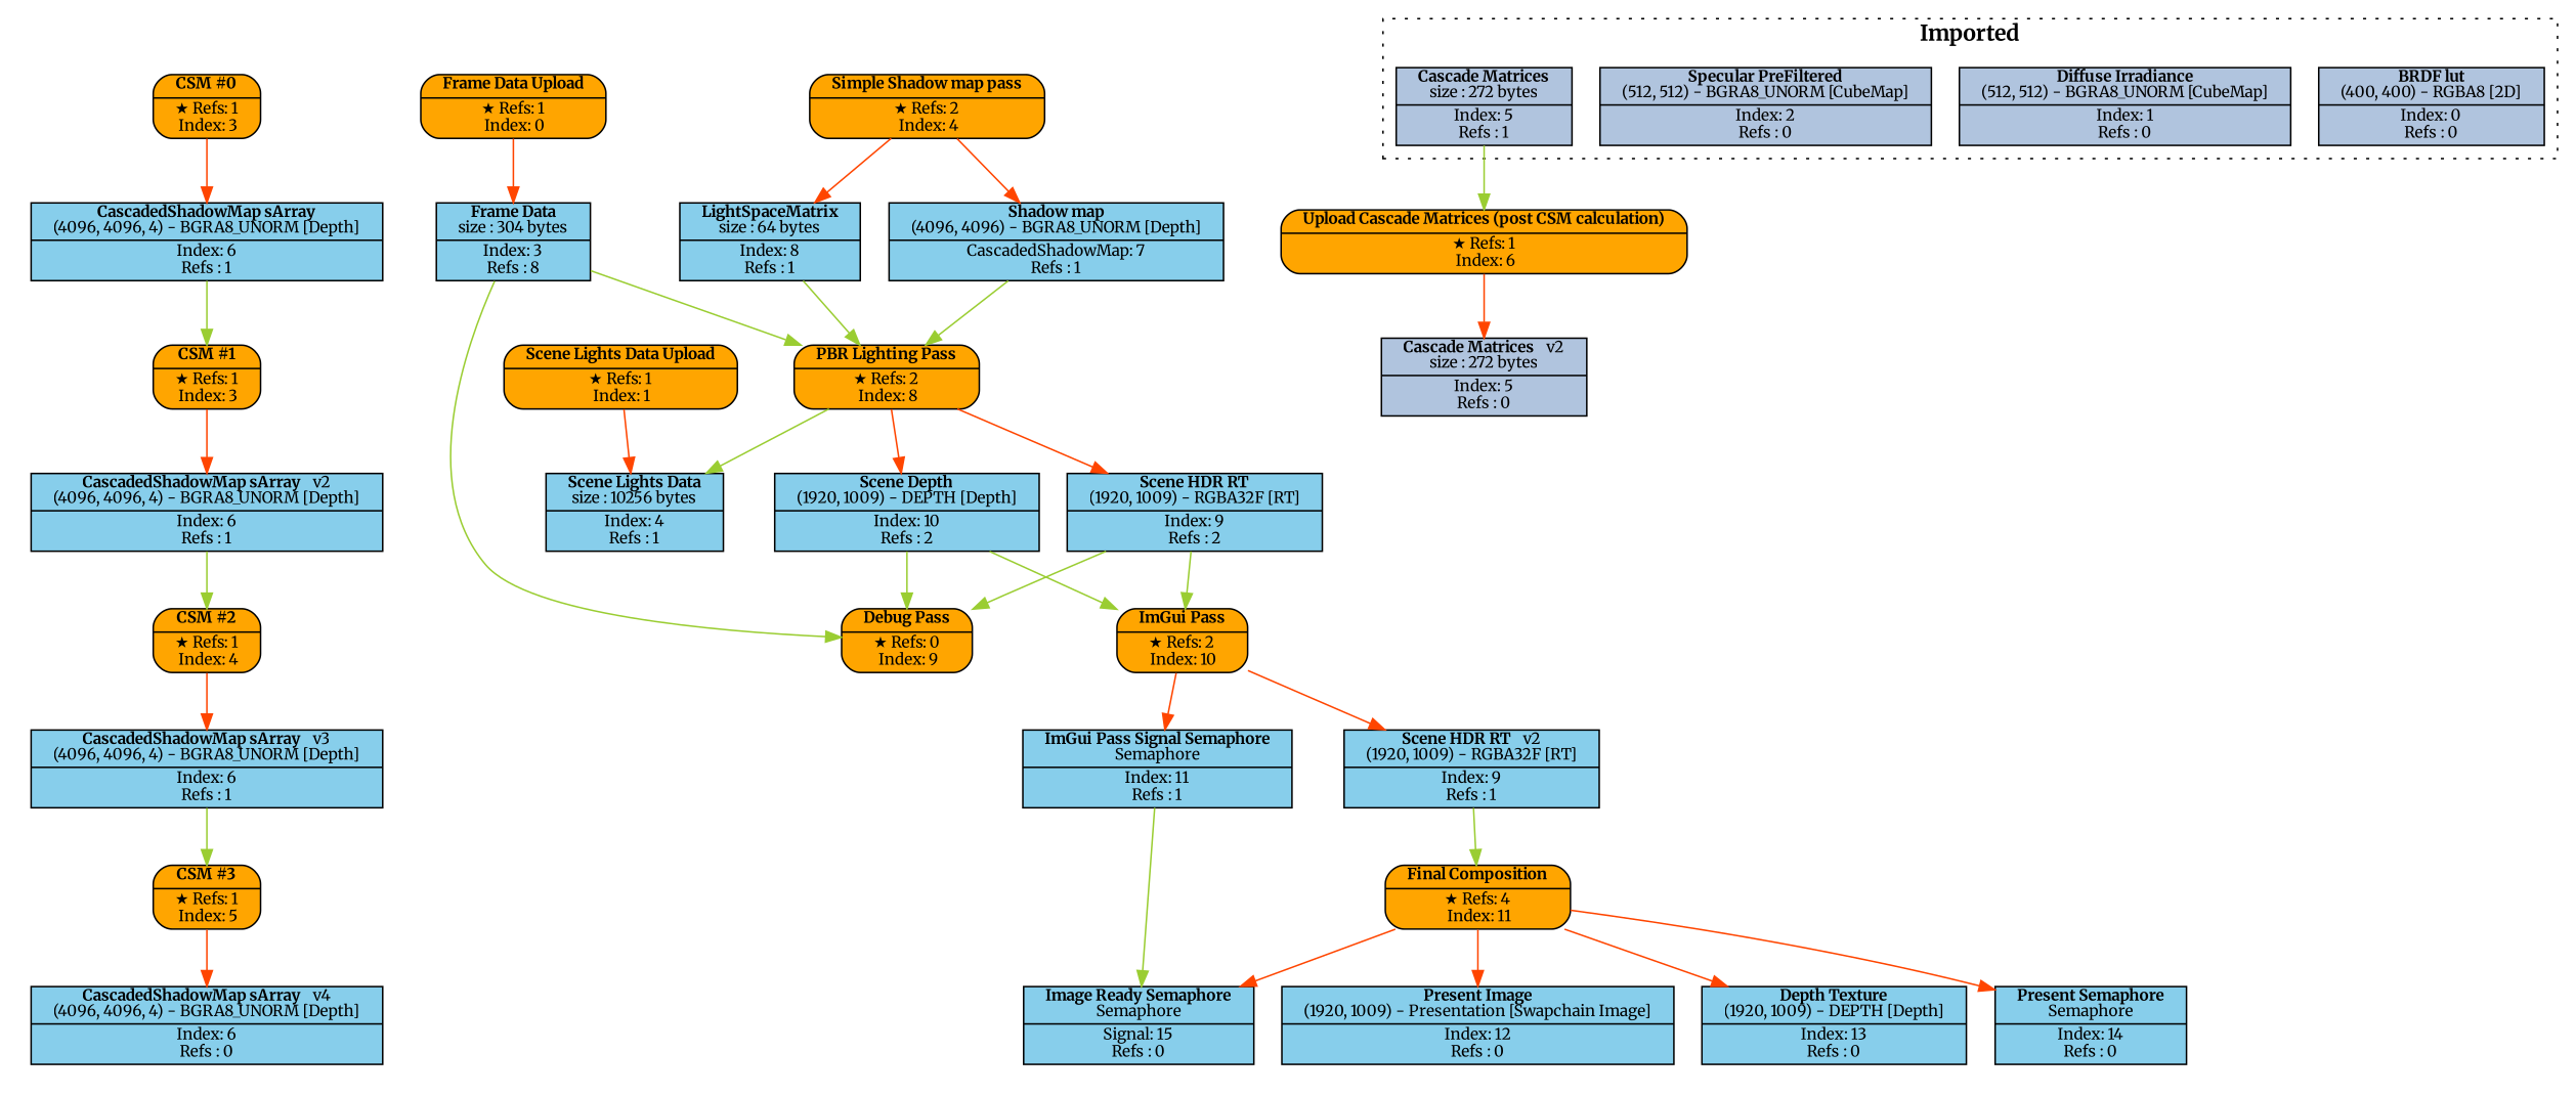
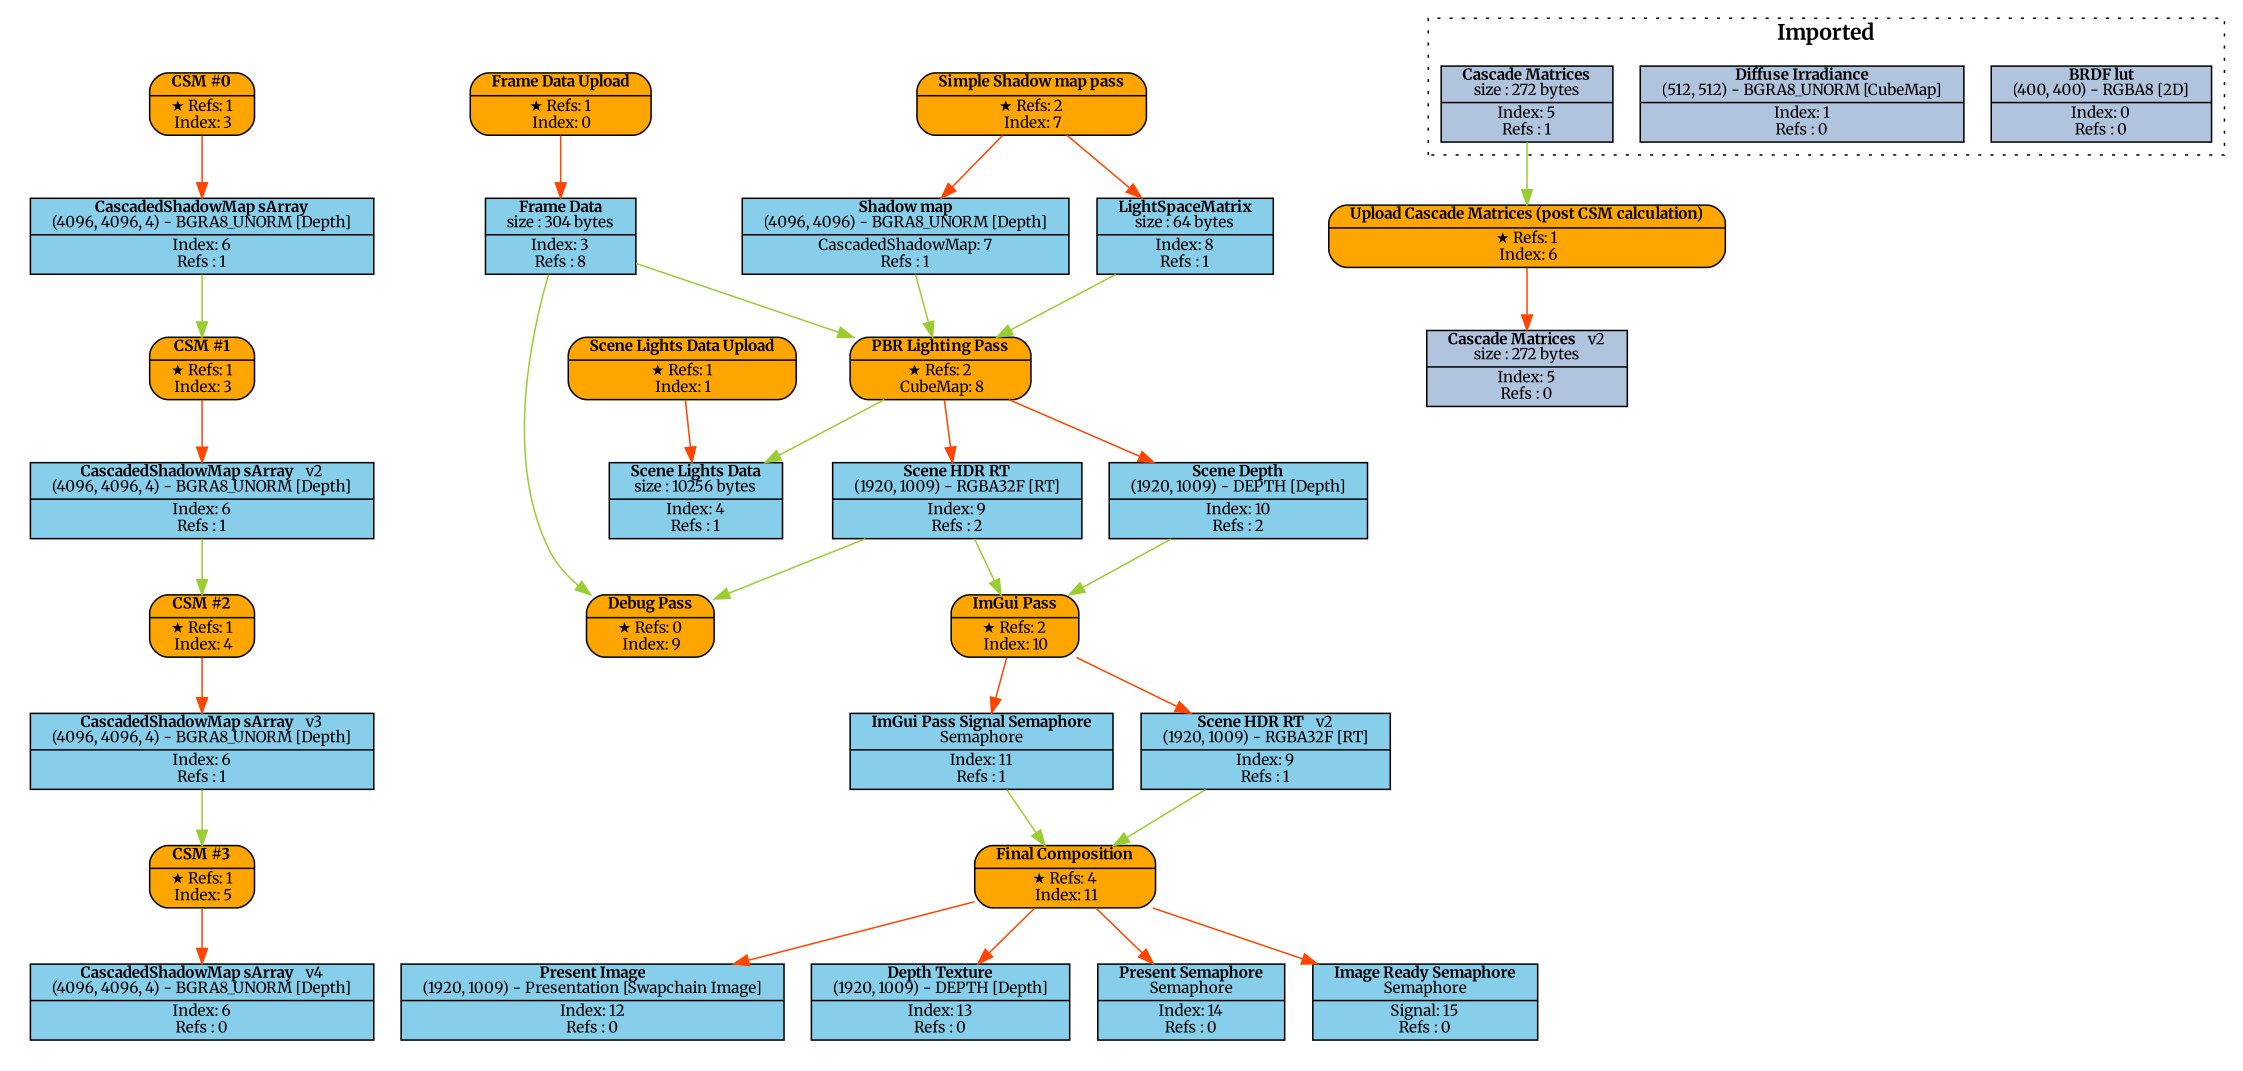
  digraph {
    fontname=Merriweather
    ordering=out
    rankdir=TB
    splines=spline
    style=invis
    node [fillcolor=skyblue fontname=Merriweather fontsize=10 margin="0.2,0.03" shape=record style=filled]
    edge [color=orangered fontname=Merriweather]
    n1 [fillcolor=orange label=<{ {<B>CSM #0</B>} | {&#x2605; Refs: 1<BR/> Index: 3} }> style="rounded,filled"]
    n2 [label=<{ {<B>CascadedShadowMap sArray</B><BR/>(4096, 4096, 4) - BGRA8_UNORM [Depth]} | {Index: 6<BR/>Refs : 1} }>]
    n3 [fillcolor=orange label=<{ {<B>Frame Data Upload</B>} | {&#x2605; Refs: 1<BR/> Index: 0} }> style="rounded,filled"]
    n4 [label=<{ {<B>Frame Data</B><BR/>size : 304 bytes} | {Index: 3<BR/>Refs : 8} }>]
    n5 [fillcolor=orange label=<{ {<B>Scene Lights Data Upload</B>} | {&#x2605; Refs: 1<BR/> Index: 1} }> style="rounded,filled"]
    n6 [label=<{ {<B>Scene Lights Data</B><BR/>size : 10256 bytes} | {Index: 4<BR/>Refs : 1} }>]
    n7 [fillcolor=orange label=<{ {<B>CSM #1</B>} | {&#x2605; Refs: 1<BR/> Index: 3} }> style="rounded,filled"]
    n8 [fillcolor=orange label=<{ {<B>CSM #2</B>} | {&#x2605; Refs: 1<BR/> Index: 4} }> style="rounded,filled"]
    n9 [fillcolor=orange label=<{ {<B>CSM #3</B>} | {&#x2605; Refs: 1<BR/> Index: 5} }> style="rounded,filled"]
    n10 [fillcolor=orange label=<{ {<B>Upload Cascade Matrices (post CSM calculation)</B>} | {&#x2605; Refs: 1<BR/> Index: 6} }> style="rounded,filled"]
-   n11 [fillcolor=orange label=<{ {<B>Simple Shadow map pass</B>} | {&#x2605; Refs: 2<BR/> Index: 4} }> style="rounded,filled"]
+   n11 [fillcolor=orange label=<{ {<B>Simple Shadow map pass</B>} | {&#x2605; Refs: 2<BR/> Index: 7} }> style="rounded,filled"]
    n12 [label=<{ {<B>Shadow map</B><BR/>(4096, 4096) - BGRA8_UNORM [Depth]} | {CascadedShadowMap: 7<BR/>Refs : 1} }>]
    n13 [label=<{ {<B>LightSpaceMatrix</B><BR/>size : 64 bytes} | {Index: 8<BR/>Refs : 1} }>]
-   n14 [fillcolor=orange label=<{ {<B>PBR Lighting Pass</B>} | {&#x2605; Refs: 2<BR/> Index: 8} }> style="rounded,filled"]
+   n14 [fillcolor=orange label=<{ {<B>PBR Lighting Pass</B>} | {&#x2605; Refs: 2<BR/> CubeMap: 8} }> style="rounded,filled"]
    n15 [label=<{ {<B>Scene HDR RT</B><BR/>(1920, 1009) - RGBA32F [RT]} | {Index: 9<BR/>Refs : 2} }>]
    n16 [label=<{ {<B>Scene Depth</B><BR/>(1920, 1009) - DEPTH [Depth]} | {Index: 10<BR/>Refs : 2} }>]
    n17 [fillcolor=orange label=<{ {<B>Debug Pass</B>} | {&#x2605; Refs: 0<BR/> Index: 9} }> style="rounded,filled"]
    n18 [fillcolor=orange label=<{ {<B>ImGui Pass</B>} | {&#x2605; Refs: 2<BR/> Index: 10} }> style="rounded,filled"]
    n19 [label=<{ {<B>ImGui Pass Signal Semaphore</B><BR/>Semaphore} | {Index: 11<BR/>Refs : 1} }>]
    n20 [fillcolor=orange label=<{ {<B>Final Composition</B>} | {&#x2605; Refs: 4<BR/> Index: 11} }> style="rounded,filled"]
    n21 [label=<{ {<B>Present Image</B><BR/>(1920, 1009) - Presentation [Swapchain Image]} | {Index: 12<BR/>Refs : 0} }>]
    n22 [label=<{ {<B>Depth Texture</B><BR/>(1920, 1009) - DEPTH [Depth]} | {Index: 13<BR/>Refs : 0} }>]
    n23 [label=<{ {<B>Present Semaphore</B><BR/>Semaphore} | {Index: 14<BR/>Refs : 0} }>]
    n24 [label=<{ {<B>Image Ready Semaphore</B><BR/>Semaphore} | {Signal: 15<BR/>Refs : 0} }>]
    n25 [fillcolor=lightsteelblue label=<{ {<B>BRDF lut</B><BR/>(400, 400) - RGBA8 [2D]} | {Index: 0<BR/>Refs : 0} }>]
    n26 [fillcolor=lightsteelblue label=<{ {<B>Diffuse Irradiance</B><BR/>(512, 512) - BGRA8_UNORM [CubeMap]} | {Index: 1<BR/>Refs : 0} }>]
-   n27 [fillcolor=lightsteelblue label=<{ {<B>Specular PreFiltered</B><BR/>(512, 512) - BGRA8_UNORM [CubeMap]} | {Index: 2<BR/>Refs : 0} }>]
    n28 [fillcolor=lightsteelblue label=<{ {<B>Cascade Matrices</B><BR/>size : 272 bytes} | {Index: 5<BR/>Refs : 1} }>]
    n29 [label=<{ {<B>CascadedShadowMap sArray</B>   <FONT>v2</FONT><BR/>(4096, 4096, 4) - BGRA8_UNORM [Depth]} | {Index: 6<BR/>Refs : 1} }>]
    n30 [label=<{ {<B>CascadedShadowMap sArray</B>   <FONT>v3</FONT><BR/>(4096, 4096, 4) - BGRA8_UNORM [Depth]} | {Index: 6<BR/>Refs : 1} }>]
    n31 [label=<{ {<B>CascadedShadowMap sArray</B>   <FONT>v4</FONT><BR/>(4096, 4096, 4) - BGRA8_UNORM [Depth]} | {Index: 6<BR/>Refs : 0} }>]
    n32 [fillcolor=lightsteelblue label=<{ {<B>Cascade Matrices</B>   <FONT>v2</FONT><BR/>size : 272 bytes} | {Index: 5<BR/>Refs : 0} }>]
    n33 [label=<{ {<B>Scene HDR RT</B>   <FONT>v2</FONT><BR/>(1920, 1009) - RGBA32F [RT]} | {Index: 9<BR/>Refs : 1} }>]
    subgraph cluster_1 {
      n1
      n2
    }
    subgraph cluster_2 {
      n3
      n4
    }
    subgraph cluster_3 {
      n5
      n6
    }
    subgraph cluster_4 {
      n7
    }
    subgraph cluster_5 {
      n8
    }
    subgraph cluster_6 {
      n9
    }
    subgraph cluster_7 {
      n10
    }
    subgraph cluster_8 {
      n11
      n12
      n13
    }
    subgraph cluster_9 {
      n14
      n15
      n16
    }
    subgraph cluster_10 {
      n17
    }
    subgraph cluster_11 {
      n18
      n19
    }
    subgraph cluster_12 {
      n20
      n21
      n22
      n23
      n24
    }
    subgraph cluster_13 {
      label=< <B>Imported</B> >
      style=dotted
      n25
      n26
-     n27
      n28
    }
    n1 -> n2
    n2 -> n7 [color=olivedrab3]
    n3 -> n4
    n4 -> n14 [color=olivedrab3]
    n4 -> n17 [color=olivedrab3]
    n5 -> n6
    n7 -> n29
    n8 -> n30
    n9 -> n31
    n10 -> n32
    n11 -> n12
    n11 -> n13
    n12 -> n14 [color=olivedrab3]
    n13 -> n14 [color=olivedrab3]
    n14 -> n6 [color=olivedrab3]
    n14 -> n15
    n14 -> n16
    n15 -> n17 [color=olivedrab3]
    n15 -> n18 [color=olivedrab3]
-   n16 -> n17 [color=olivedrab3]
    n16 -> n18 [color=olivedrab3]
    n18 -> n19
    n18 -> n33
-   n19 -> n24 [color=olivedrab3]
+   n19 -> n20 [color=olivedrab3]
    n20 -> n21
    n20 -> n22
    n20 -> n23
    n20 -> n24
    n28 -> n10 [color=olivedrab3]
    n29 -> n8 [color=olivedrab3]
    n30 -> n9 [color=olivedrab3]
    n33 -> n20 [color=olivedrab3]
  }
